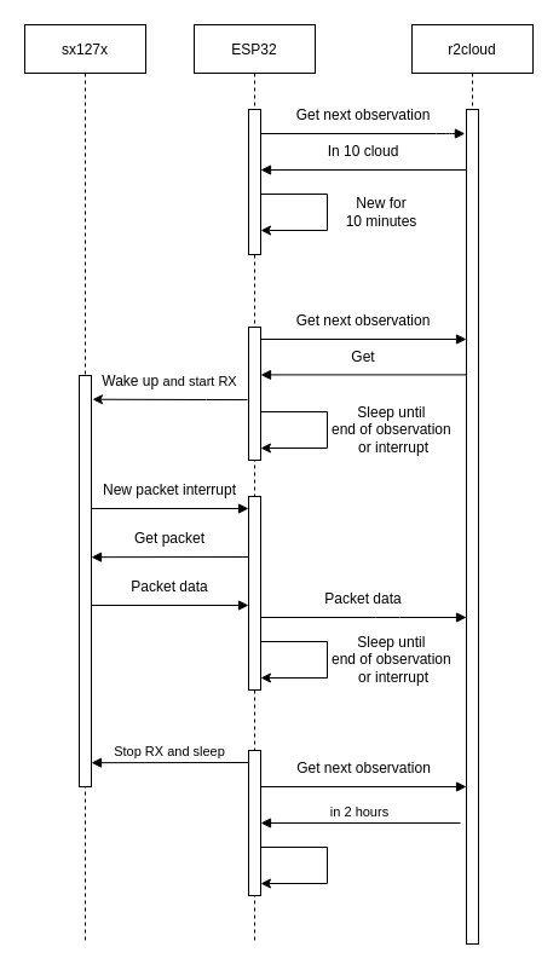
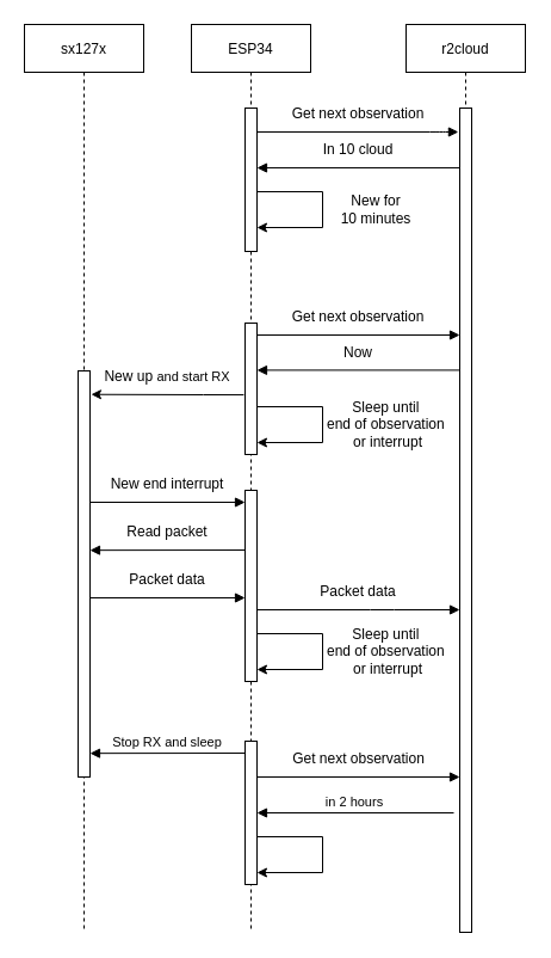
  <mxCell id="0" />
  <mxCell id="1" parent="0" />
- <mxCell id="2" value="ESP32" style="shape=umlLifeline;perimeter=lifelinePerimeter;container=1;collapsible=0;recursiveResize=0;rounded=0;shadow=0;strokeWidth=1;" parent="1" vertex="1"><mxGeometry x="160" y="20" width="100" height="760" as="geometry" /></mxCell>
+ <mxCell id="2" value="ESP34" style="shape=umlLifeline;perimeter=lifelinePerimeter;container=1;collapsible=0;recursiveResize=0;rounded=0;shadow=0;strokeWidth=1;" parent="1" vertex="1"><mxGeometry x="160" y="20" width="100" height="760" as="geometry" /></mxCell>
  <mxCell id="3" value="" style="points=[];perimeter=orthogonalPerimeter;rounded=0;shadow=0;strokeWidth=1;" parent="2" vertex="1"><mxGeometry x="45" y="70" width="10" height="120" as="geometry" /></mxCell>
  <mxCell id="4" value="" style="endArrow=classic;html=1;rounded=0;" edge="1" parent="2" source="3" target="3"><mxGeometry width="50" height="50" relative="1" as="geometry"><mxPoint x="100" y="200" as="sourcePoint" /><mxPoint x="110" y="180" as="targetPoint" /><Array as="points"><mxPoint x="110" y="140" /><mxPoint x="110" y="170" /></Array></mxGeometry></mxCell>
  <mxCell id="5" value="" style="endArrow=classic;html=1;rounded=0;" edge="1" parent="2"><mxGeometry width="50" height="50" relative="1" as="geometry"><mxPoint x="55" y="320" as="sourcePoint" /><mxPoint x="55" y="350" as="targetPoint" /><Array as="points"><mxPoint x="110" y="320" /><mxPoint x="110" y="350" /></Array></mxGeometry></mxCell>
  <mxCell id="6" value="" style="points=[];perimeter=orthogonalPerimeter;rounded=0;shadow=0;strokeWidth=1;" vertex="1" parent="2"><mxGeometry x="45" y="390" width="10" height="160" as="geometry" /></mxCell>
  <mxCell id="7" value="" style="verticalAlign=bottom;endArrow=block;shadow=0;strokeWidth=1;" edge="1" parent="2"><mxGeometry relative="1" as="geometry"><mxPoint x="45" y="440.0" as="sourcePoint" /><mxPoint x="-85" y="440.17" as="targetPoint" /></mxGeometry></mxCell>
  <mxCell id="8" value="" style="points=[];perimeter=orthogonalPerimeter;rounded=0;shadow=0;strokeWidth=1;" vertex="1" parent="2"><mxGeometry x="45" y="600" width="10" height="120" as="geometry" /></mxCell>
  <mxCell id="9" value="Stop RX and sleep" style="verticalAlign=bottom;endArrow=block;shadow=0;strokeWidth=1;" edge="1" parent="2"><mxGeometry relative="1" as="geometry"><mxPoint x="45" y="610" as="sourcePoint" /><mxPoint x="-85" y="610.17" as="targetPoint" /></mxGeometry></mxCell>
- <mxCell id="10" value="Wake up&amp;nbsp;&lt;span style=&quot;font-size: 11px; background-color: rgb(255, 255, 255);&quot;&gt;and start RX&lt;/span&gt;" style="text;html=1;strokeColor=none;fillColor=none;align=center;verticalAlign=middle;whiteSpace=wrap;rounded=0;" vertex="1" parent="2"><mxGeometry x="-80" y="280" width="120" height="30" as="geometry" /></mxCell>
+ <mxCell id="10" value="New up&amp;nbsp;&lt;span style=&quot;font-size: 11px; background-color: rgb(255, 255, 255);&quot;&gt;and start RX&lt;/span&gt;" style="text;html=1;strokeColor=none;fillColor=none;align=center;verticalAlign=middle;whiteSpace=wrap;rounded=0;" vertex="1" parent="2"><mxGeometry x="-80" y="280" width="120" height="30" as="geometry" /></mxCell>
  <mxCell id="11" value="r2cloud" style="shape=umlLifeline;perimeter=lifelinePerimeter;container=1;collapsible=0;recursiveResize=0;rounded=0;shadow=0;strokeWidth=1;" parent="1" vertex="1"><mxGeometry x="340" y="20" width="100" height="760" as="geometry" /></mxCell>
  <mxCell id="12" value="" style="verticalAlign=bottom;endArrow=block;shadow=0;strokeWidth=1;" edge="1" parent="11" target="13"><mxGeometry relative="1" as="geometry"><mxPoint x="-130" y="260.0" as="sourcePoint" /><mxPoint x="40" y="260" as="targetPoint" /></mxGeometry></mxCell>
  <mxCell id="13" value="" style="points=[];perimeter=orthogonalPerimeter;rounded=0;shadow=0;strokeWidth=1;" parent="11" vertex="1"><mxGeometry x="45" y="70" width="10" height="690" as="geometry" /></mxCell>
  <mxCell id="14" value="" style="verticalAlign=bottom;endArrow=block;shadow=0;strokeWidth=1;entryX=-0.111;entryY=0.029;entryDx=0;entryDy=0;entryPerimeter=0;" parent="1" source="3" target="13" edge="1"><mxGeometry relative="1" as="geometry"><mxPoint x="315" y="100" as="sourcePoint" /><Array as="points"><mxPoint x="370" y="110" /></Array></mxGeometry></mxCell>
  <mxCell id="15" value="" style="verticalAlign=bottom;endArrow=block;entryX=1;entryY=0.417;shadow=0;strokeWidth=1;entryDx=0;entryDy=0;entryPerimeter=0;" parent="1" source="13" target="3" edge="1"><mxGeometry relative="1" as="geometry"><mxPoint x="280" y="140" as="sourcePoint" /><mxPoint x="220" y="140" as="targetPoint" /></mxGeometry></mxCell>
  <mxCell id="16" value="sx127x" style="shape=umlLifeline;perimeter=lifelinePerimeter;container=1;collapsible=0;recursiveResize=0;rounded=0;shadow=0;strokeWidth=1;" vertex="1" parent="1"><mxGeometry x="20" y="20" width="100" height="760" as="geometry" /></mxCell>
  <mxCell id="17" value="" style="points=[];perimeter=orthogonalPerimeter;rounded=0;shadow=0;strokeWidth=1;" vertex="1" parent="1"><mxGeometry x="65" y="310" width="10" height="340" as="geometry" /></mxCell>
  <mxCell id="18" value="" style="points=[];perimeter=orthogonalPerimeter;rounded=0;shadow=0;strokeWidth=1;" vertex="1" parent="1"><mxGeometry x="205" y="270" width="10" height="110" as="geometry" /></mxCell>
- <mxCell id="19" value="New packet interrupt" style="text;html=1;strokeColor=none;fillColor=none;align=center;verticalAlign=middle;whiteSpace=wrap;rounded=0;" vertex="1" parent="1"><mxGeometry x="80" y="390" width="120" height="30" as="geometry" /></mxCell>
+ <mxCell id="19" value="New end interrupt" style="text;html=1;strokeColor=none;fillColor=none;align=center;verticalAlign=middle;whiteSpace=wrap;rounded=0;" vertex="1" parent="1"><mxGeometry x="80" y="390" width="120" height="30" as="geometry" /></mxCell>
  <mxCell id="20" value="" style="verticalAlign=bottom;endArrow=block;shadow=0;strokeWidth=1;" edge="1" parent="1"><mxGeometry relative="1" as="geometry"><mxPoint x="75" y="420" as="sourcePoint" /><mxPoint x="205" y="420" as="targetPoint" /></mxGeometry></mxCell>
  <mxCell id="21" value="" style="verticalAlign=bottom;endArrow=block;shadow=0;strokeWidth=1;" edge="1" parent="1"><mxGeometry relative="1" as="geometry"><mxPoint x="75" y="500" as="sourcePoint" /><mxPoint x="205" y="500" as="targetPoint" /></mxGeometry></mxCell>
  <mxCell id="22" value="Packet data" style="text;html=1;strokeColor=none;fillColor=none;align=center;verticalAlign=middle;whiteSpace=wrap;rounded=0;" vertex="1" parent="1"><mxGeometry x="80" y="470" width="120" height="30" as="geometry" /></mxCell>
  <mxCell id="23" value="" style="verticalAlign=bottom;endArrow=block;shadow=0;strokeWidth=1;exitX=1.028;exitY=0.625;exitDx=0;exitDy=0;exitPerimeter=0;" edge="1" parent="1" source="6" target="13"><mxGeometry relative="1" as="geometry"><mxPoint x="220" y="510" as="sourcePoint" /><mxPoint x="390" y="510" as="targetPoint" /><Array as="points"><mxPoint x="320" y="510" /></Array></mxGeometry></mxCell>
  <mxCell id="24" value="Packet data" style="text;html=1;strokeColor=none;fillColor=none;align=center;verticalAlign=middle;whiteSpace=wrap;rounded=0;" vertex="1" parent="1"><mxGeometry x="240" y="480" width="120" height="30" as="geometry" /></mxCell>
  <mxCell id="25" value="" style="endArrow=classic;html=1;rounded=0;" edge="1" parent="1"><mxGeometry width="50" height="50" relative="1" as="geometry"><mxPoint x="215" y="530" as="sourcePoint" /><mxPoint x="215" y="560" as="targetPoint" /><Array as="points"><mxPoint x="270" y="530" /><mxPoint x="270" y="560" /></Array></mxGeometry></mxCell>
  <mxCell id="26" value="" style="verticalAlign=bottom;endArrow=block;entryX=0;entryY=0;shadow=0;strokeWidth=1;" edge="1" parent="1"><mxGeometry relative="1" as="geometry"><mxPoint x="215" y="650" as="sourcePoint" /><mxPoint x="385" y="650" as="targetPoint" /></mxGeometry></mxCell>
  <mxCell id="27" value="Get next observation" style="text;html=1;align=center;verticalAlign=middle;resizable=0;points=[];autosize=1;strokeColor=none;fillColor=none;" vertex="1" parent="1"><mxGeometry x="235" y="620" width="130" height="30" as="geometry" /></mxCell>
  <mxCell id="28" value="" style="endArrow=classic;html=1;rounded=0;" edge="1" parent="1"><mxGeometry width="50" height="50" relative="1" as="geometry"><mxPoint x="215" y="700" as="sourcePoint" /><mxPoint x="215" y="730" as="targetPoint" /><Array as="points"><mxPoint x="270" y="700" /><mxPoint x="270" y="730" /></Array></mxGeometry></mxCell>
  <mxCell id="29" value="in 2 hours" style="verticalAlign=bottom;endArrow=block;entryX=1;entryY=0;shadow=0;strokeWidth=1;" edge="1" parent="1"><mxGeometry relative="1" as="geometry"><mxPoint x="380" y="680" as="sourcePoint" /><mxPoint x="215" y="680" as="targetPoint" /></mxGeometry></mxCell>
  <mxCell id="30" value="In 10 cloud" style="text;html=1;strokeColor=none;fillColor=none;align=center;verticalAlign=middle;whiteSpace=wrap;rounded=0;" vertex="1" parent="1"><mxGeometry x="240" y="110" width="120" height="30" as="geometry" /></mxCell>
  <mxCell id="31" value="Get next observation" style="text;html=1;strokeColor=none;fillColor=none;align=center;verticalAlign=middle;whiteSpace=wrap;rounded=0;" vertex="1" parent="1"><mxGeometry x="240" y="80" width="120" height="30" as="geometry" /></mxCell>
  <mxCell id="32" value="New for&lt;br style=&quot;border-color: var(--border-color);&quot;&gt;&lt;span style=&quot;&quot;&gt;10 minutes&lt;/span&gt;" style="text;html=1;strokeColor=none;fillColor=none;align=center;verticalAlign=middle;whiteSpace=wrap;rounded=0;" vertex="1" parent="1"><mxGeometry x="280" y="160" width="70" height="30" as="geometry" /></mxCell>
  <mxCell id="33" value="Get next observation" style="text;html=1;strokeColor=none;fillColor=none;align=center;verticalAlign=middle;whiteSpace=wrap;rounded=0;" vertex="1" parent="1"><mxGeometry x="240" y="250" width="120" height="30" as="geometry" /></mxCell>
  <mxCell id="34" value="" style="verticalAlign=bottom;endArrow=block;shadow=0;strokeWidth=1;exitX=0;exitY=0.318;exitDx=0;exitDy=0;exitPerimeter=0;" edge="1" parent="1" source="13" target="18"><mxGeometry relative="1" as="geometry"><mxPoint x="388" y="310" as="sourcePoint" /><mxPoint x="223" y="310" as="targetPoint" /></mxGeometry></mxCell>
- <mxCell id="35" value="Get" style="text;html=1;strokeColor=none;fillColor=none;align=center;verticalAlign=middle;whiteSpace=wrap;rounded=0;" vertex="1" parent="1"><mxGeometry x="240" y="280" width="120" height="30" as="geometry" /></mxCell>
+ <mxCell id="35" value="Now" style="text;html=1;strokeColor=none;fillColor=none;align=center;verticalAlign=middle;whiteSpace=wrap;rounded=0;" vertex="1" parent="1"><mxGeometry x="240" y="280" width="120" height="30" as="geometry" /></mxCell>
  <mxCell id="36" value="Sleep until&amp;nbsp;&lt;br style=&quot;border-color: var(--border-color);&quot;&gt;&lt;span style=&quot;&quot;&gt;end of observation&amp;nbsp;&lt;/span&gt;&lt;br style=&quot;border-color: var(--border-color);&quot;&gt;&lt;span style=&quot;&quot;&gt;or interrupt&lt;/span&gt;" style="text;html=1;strokeColor=none;fillColor=none;align=center;verticalAlign=middle;whiteSpace=wrap;rounded=0;" vertex="1" parent="1"><mxGeometry x="270" y="330" width="110" height="50" as="geometry" /></mxCell>
  <mxCell id="37" value="" style="endArrow=classic;html=1;rounded=0;exitX=-0.107;exitY=0.546;exitDx=0;exitDy=0;exitPerimeter=0;entryX=1.097;entryY=0.058;entryDx=0;entryDy=0;entryPerimeter=0;" edge="1" parent="1" source="18" target="17"><mxGeometry width="50" height="50" relative="1" as="geometry"><mxPoint x="110" y="370" as="sourcePoint" /><mxPoint x="160" y="320" as="targetPoint" /><Array as="points"><mxPoint x="170" y="330" /></Array></mxGeometry></mxCell>
- <mxCell id="38" value="Get packet" style="text;html=1;strokeColor=none;fillColor=none;align=center;verticalAlign=middle;whiteSpace=wrap;rounded=0;" vertex="1" parent="1"><mxGeometry x="80" y="430" width="120" height="30" as="geometry" /></mxCell>
+ <mxCell id="38" value="Read packet" style="text;html=1;strokeColor=none;fillColor=none;align=center;verticalAlign=middle;whiteSpace=wrap;rounded=0;" vertex="1" parent="1"><mxGeometry x="80" y="430" width="120" height="30" as="geometry" /></mxCell>
  <mxCell id="39" value="Sleep until&amp;nbsp;&lt;br style=&quot;border-color: var(--border-color);&quot;&gt;&lt;span style=&quot;&quot;&gt;end of observation&amp;nbsp;&lt;/span&gt;&lt;br style=&quot;border-color: var(--border-color);&quot;&gt;&lt;span style=&quot;&quot;&gt;or interrupt&lt;/span&gt;" style="text;html=1;strokeColor=none;fillColor=none;align=center;verticalAlign=middle;whiteSpace=wrap;rounded=0;" vertex="1" parent="1"><mxGeometry x="270" y="520" width="110" height="50" as="geometry" /></mxCell>
